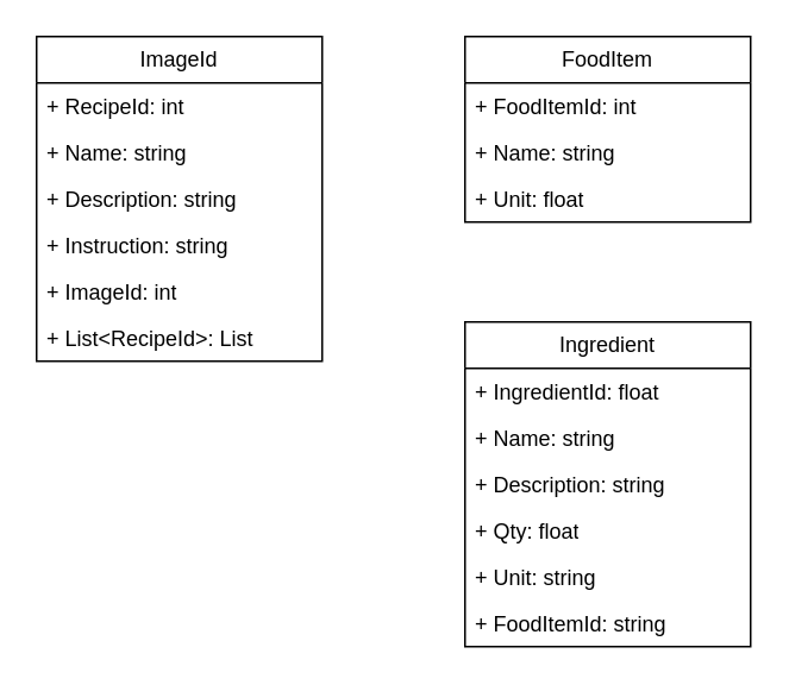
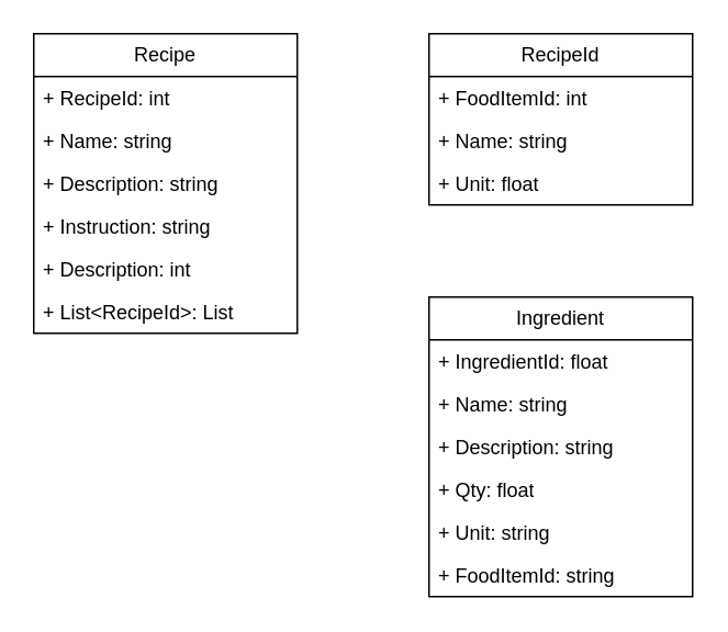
  <mxCell id="0" />
  <mxCell id="1" parent="0" />
- <mxCell id="2" value="ImageId" style="swimlane;fontStyle=0;childLayout=stackLayout;horizontal=1;startSize=26;fillColor=none;horizontalStack=0;resizeParent=1;resizeParentMax=0;resizeLast=0;collapsible=1;marginBottom=0;whiteSpace=wrap;html=1;" vertex="1" parent="1"><mxGeometry x="20" y="20" width="160" height="182" as="geometry" /></mxCell>
+ <mxCell id="2" value="Recipe" style="swimlane;fontStyle=0;childLayout=stackLayout;horizontal=1;startSize=26;fillColor=none;horizontalStack=0;resizeParent=1;resizeParentMax=0;resizeLast=0;collapsible=1;marginBottom=0;whiteSpace=wrap;html=1;" vertex="1" parent="1"><mxGeometry x="20" y="20" width="160" height="182" as="geometry" /></mxCell>
  <mxCell id="3" value="+ RecipeId: int&amp;nbsp;" style="text;strokeColor=none;fillColor=none;align=left;verticalAlign=top;spacingLeft=4;spacingRight=4;overflow=hidden;rotatable=0;points=[[0,0.5],[1,0.5]];portConstraint=eastwest;whiteSpace=wrap;html=1;" vertex="1" parent="2"><mxGeometry y="26" width="160" height="26" as="geometry" /></mxCell>
  <mxCell id="4" value="+ Name: string" style="text;strokeColor=none;fillColor=none;align=left;verticalAlign=top;spacingLeft=4;spacingRight=4;overflow=hidden;rotatable=0;points=[[0,0.5],[1,0.5]];portConstraint=eastwest;whiteSpace=wrap;html=1;" vertex="1" parent="2"><mxGeometry y="52" width="160" height="26" as="geometry" /></mxCell>
  <mxCell id="5" value="+ Description: string" style="text;strokeColor=none;fillColor=none;align=left;verticalAlign=top;spacingLeft=4;spacingRight=4;overflow=hidden;rotatable=0;points=[[0,0.5],[1,0.5]];portConstraint=eastwest;whiteSpace=wrap;html=1;" vertex="1" parent="2"><mxGeometry y="78" width="160" height="26" as="geometry" /></mxCell>
  <mxCell id="6" value="+ Instruction: string" style="text;strokeColor=none;fillColor=none;align=left;verticalAlign=top;spacingLeft=4;spacingRight=4;overflow=hidden;rotatable=0;points=[[0,0.5],[1,0.5]];portConstraint=eastwest;whiteSpace=wrap;html=1;" vertex="1" parent="2"><mxGeometry y="104" width="160" height="26" as="geometry" /></mxCell>
- <mxCell id="7" value="+ ImageId: int" style="text;strokeColor=none;fillColor=none;align=left;verticalAlign=top;spacingLeft=4;spacingRight=4;overflow=hidden;rotatable=0;points=[[0,0.5],[1,0.5]];portConstraint=eastwest;whiteSpace=wrap;html=1;" vertex="1" parent="2"><mxGeometry y="130" width="160" height="26" as="geometry" /></mxCell>
+ <mxCell id="7" value="+ Description: int" style="text;strokeColor=none;fillColor=none;align=left;verticalAlign=top;spacingLeft=4;spacingRight=4;overflow=hidden;rotatable=0;points=[[0,0.5],[1,0.5]];portConstraint=eastwest;whiteSpace=wrap;html=1;" vertex="1" parent="2"><mxGeometry y="130" width="160" height="26" as="geometry" /></mxCell>
  <mxCell id="8" value="+ List&amp;lt;RecipeId&amp;gt;: List" style="text;strokeColor=none;fillColor=none;align=left;verticalAlign=top;spacingLeft=4;spacingRight=4;overflow=hidden;rotatable=0;points=[[0,0.5],[1,0.5]];portConstraint=eastwest;whiteSpace=wrap;html=1;" vertex="1" parent="2"><mxGeometry y="156" width="160" height="26" as="geometry" /></mxCell>
  <mxCell id="9" value="Ingredient" style="swimlane;fontStyle=0;childLayout=stackLayout;horizontal=1;startSize=26;fillColor=none;horizontalStack=0;resizeParent=1;resizeParentMax=0;resizeLast=0;collapsible=1;marginBottom=0;whiteSpace=wrap;html=1;" vertex="1" parent="1"><mxGeometry x="260" y="180" width="160" height="182" as="geometry" /></mxCell>
  <mxCell id="10" value="+ IngredientId: float&amp;nbsp;" style="text;strokeColor=none;fillColor=none;align=left;verticalAlign=top;spacingLeft=4;spacingRight=4;overflow=hidden;rotatable=0;points=[[0,0.5],[1,0.5]];portConstraint=eastwest;whiteSpace=wrap;html=1;" vertex="1" parent="9"><mxGeometry y="26" width="160" height="26" as="geometry" /></mxCell>
  <mxCell id="11" value="+ Name: string" style="text;strokeColor=none;fillColor=none;align=left;verticalAlign=top;spacingLeft=4;spacingRight=4;overflow=hidden;rotatable=0;points=[[0,0.5],[1,0.5]];portConstraint=eastwest;whiteSpace=wrap;html=1;" vertex="1" parent="9"><mxGeometry y="52" width="160" height="26" as="geometry" /></mxCell>
  <mxCell id="12" value="+ Description: string" style="text;strokeColor=none;fillColor=none;align=left;verticalAlign=top;spacingLeft=4;spacingRight=4;overflow=hidden;rotatable=0;points=[[0,0.5],[1,0.5]];portConstraint=eastwest;whiteSpace=wrap;html=1;" vertex="1" parent="9"><mxGeometry y="78" width="160" height="26" as="geometry" /></mxCell>
  <mxCell id="13" value="+ Qty: float" style="text;strokeColor=none;fillColor=none;align=left;verticalAlign=top;spacingLeft=4;spacingRight=4;overflow=hidden;rotatable=0;points=[[0,0.5],[1,0.5]];portConstraint=eastwest;whiteSpace=wrap;html=1;" vertex="1" parent="9"><mxGeometry y="104" width="160" height="26" as="geometry" /></mxCell>
  <mxCell id="14" value="+ Unit: string" style="text;strokeColor=none;fillColor=none;align=left;verticalAlign=top;spacingLeft=4;spacingRight=4;overflow=hidden;rotatable=0;points=[[0,0.5],[1,0.5]];portConstraint=eastwest;whiteSpace=wrap;html=1;" vertex="1" parent="9"><mxGeometry y="130" width="160" height="26" as="geometry" /></mxCell>
  <mxCell id="15" value="+ FoodItemId: string" style="text;strokeColor=none;fillColor=none;align=left;verticalAlign=top;spacingLeft=4;spacingRight=4;overflow=hidden;rotatable=0;points=[[0,0.5],[1,0.5]];portConstraint=eastwest;whiteSpace=wrap;html=1;" vertex="1" parent="9"><mxGeometry y="156" width="160" height="26" as="geometry" /></mxCell>
- <mxCell id="16" value="FoodItem" style="swimlane;fontStyle=0;childLayout=stackLayout;horizontal=1;startSize=26;fillColor=none;horizontalStack=0;resizeParent=1;resizeParentMax=0;resizeLast=0;collapsible=1;marginBottom=0;whiteSpace=wrap;html=1;" vertex="1" parent="1"><mxGeometry x="260" y="20" width="160" height="104" as="geometry" /></mxCell>
+ <mxCell id="16" value="RecipeId" style="swimlane;fontStyle=0;childLayout=stackLayout;horizontal=1;startSize=26;fillColor=none;horizontalStack=0;resizeParent=1;resizeParentMax=0;resizeLast=0;collapsible=1;marginBottom=0;whiteSpace=wrap;html=1;" vertex="1" parent="1"><mxGeometry x="260" y="20" width="160" height="104" as="geometry" /></mxCell>
  <mxCell id="17" value="+ FoodItemId: int&amp;nbsp;" style="text;strokeColor=none;fillColor=none;align=left;verticalAlign=top;spacingLeft=4;spacingRight=4;overflow=hidden;rotatable=0;points=[[0,0.5],[1,0.5]];portConstraint=eastwest;whiteSpace=wrap;html=1;" vertex="1" parent="16"><mxGeometry y="26" width="160" height="26" as="geometry" /></mxCell>
  <mxCell id="18" value="+ Name: string" style="text;strokeColor=none;fillColor=none;align=left;verticalAlign=top;spacingLeft=4;spacingRight=4;overflow=hidden;rotatable=0;points=[[0,0.5],[1,0.5]];portConstraint=eastwest;whiteSpace=wrap;html=1;" vertex="1" parent="16"><mxGeometry y="52" width="160" height="26" as="geometry" /></mxCell>
  <mxCell id="19" value="+ Unit: float" style="text;strokeColor=none;fillColor=none;align=left;verticalAlign=top;spacingLeft=4;spacingRight=4;overflow=hidden;rotatable=0;points=[[0,0.5],[1,0.5]];portConstraint=eastwest;whiteSpace=wrap;html=1;" vertex="1" parent="16"><mxGeometry y="78" width="160" height="26" as="geometry" /></mxCell>
